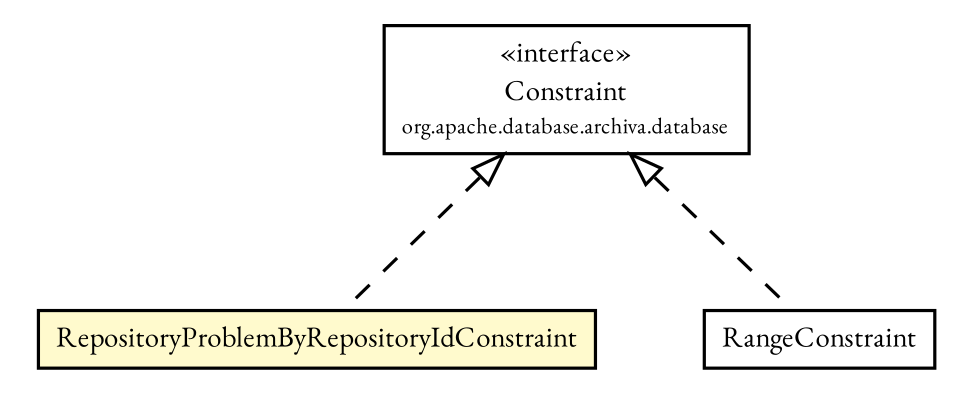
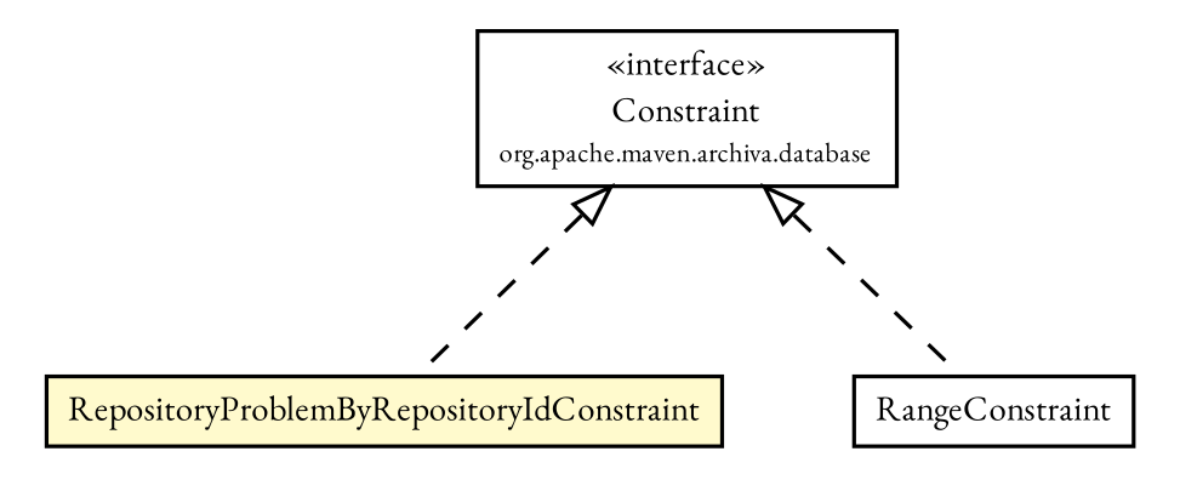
  digraph {
    fontname="EB Garamond"
    node [fontcolor=black fontname="EB Garamond" fontsize=9.0 shape=plaintext]
    edge [arrowtail=empty dir=back fontname="EB Garamond" fontsize=10 headport=p labelfontname=Helvetica labelfontsize=10 style=dashed tailport=p]
-   n1 [label=<<table border="0" cellborder="1" cellspacing="0" cellpadding="2" port="p" href="../Constraint.html"> 		<tr><td><table border="0" cellspacing="0" cellpadding="1"> 			<tr><td> &laquo;interface&raquo; </td></tr> 			<tr><td> Constraint </td></tr> 			<tr><td><font point-size="7.0"> org.apache.database.archiva.database </font></td></tr> 		</table></td></tr> 		</table>>]
+   n1 [label=<<table border="0" cellborder="1" cellspacing="0" cellpadding="2" port="p" href="../Constraint.html"> 		<tr><td><table border="0" cellspacing="0" cellpadding="1"> 			<tr><td> &laquo;interface&raquo; </td></tr> 			<tr><td> Constraint </td></tr> 			<tr><td><font point-size="7.0"> org.apache.maven.archiva.database </font></td></tr> 		</table></td></tr> 		</table>>]
    n2 [label=<<table border="0" cellborder="1" cellspacing="0" cellpadding="2" port="p" bgcolor="lemonChiffon" href="./RepositoryProblemByRepositoryIdConstraint.html"> 		<tr><td><table border="0" cellspacing="0" cellpadding="1"> 			<tr><td> RepositoryProblemByRepositoryIdConstraint </td></tr> 		</table></td></tr> 		</table>>]
    n3 [label=<<table border="0" cellborder="1" cellspacing="0" cellpadding="2" port="p" href="./RangeConstraint.html"> 		<tr><td><table border="0" cellspacing="0" cellpadding="1"> 			<tr><td> RangeConstraint </td></tr> 		</table></td></tr> 		</table>>]
    n1 -> n2
    n1 -> n3
  }
